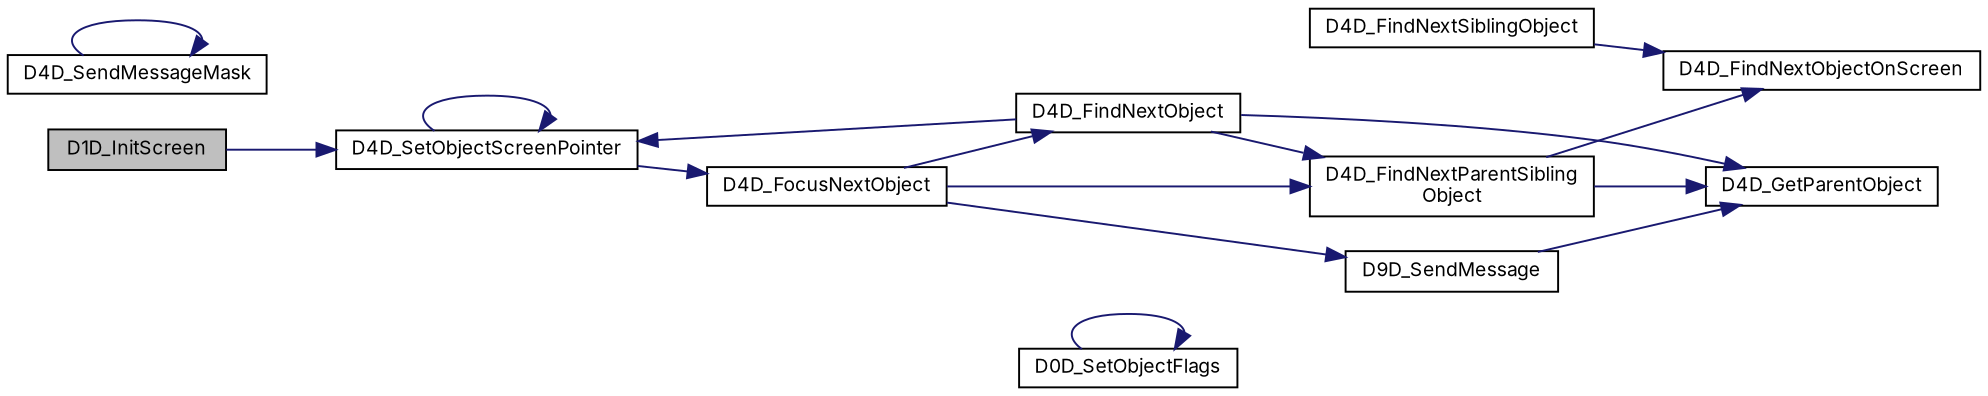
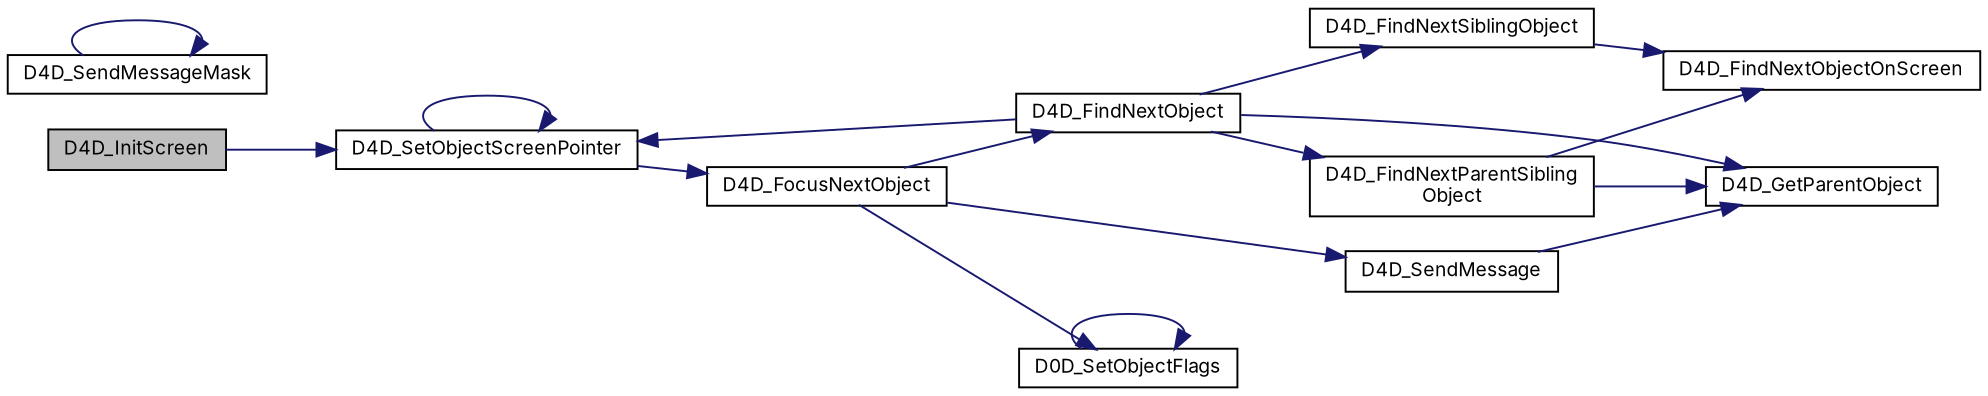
  digraph {
    fontname=Inter
    rankdir=LR
    node [color=black fillcolor=white fontname=Inter fontsize=10 shape=record style=filled]
    edge [color=midnightblue fontname=Inter fontsize=10 labelfontname=Helvetica labelfontsize=10 style=solid]
-   n1 [fillcolor=grey75 fontcolor=black height=0.2 label=D1D_InitScreen width=0.4]
+   n1 [fillcolor=grey75 fontcolor=black height=0.2 label=D4D_InitScreen width=0.4]
    n2 [height=0.2 label=D4D_SetObjectScreenPointer width=0.4]
    n3 [height=0.2 label=D4D_FocusNextObject width=0.4]
    n4 [height=0.2 label=D4D_SendMessageMask width=0.4]
    n5 [height=0.2 label=D4D_FindNextObject width=0.4]
    n6 [height=0.2 label=D0D_SetObjectFlags width=0.4]
-   n7 [height=0.2 label=D9D_SendMessage width=0.4]
+   n7 [height=0.2 label=D4D_SendMessage width=0.4]
    n8 [height=0.2 label=D4D_FindNextSiblingObject width=0.4]
    n9 [height=0.2 label=D4D_GetParentObject width=0.4]
    n10 [height=0.2 label="D4D_FindNextParentSibling\lObject" width=0.4]
    n11 [height=0.2 label=D4D_FindNextObjectOnScreen width=0.4]
    n1 -> n2
    n2 -> n2
    n2 -> n3
    n3 -> n5
-   n3 -> n10
+   n3 -> n6
    n3 -> n7
    n4 -> n4
    n5 -> n2
+   n5 -> n8
    n5 -> n9
    n5 -> n10
    n6 -> n6
    n7 -> n9
    n8 -> n11
    n10 -> n9
    n10 -> n11
  }
